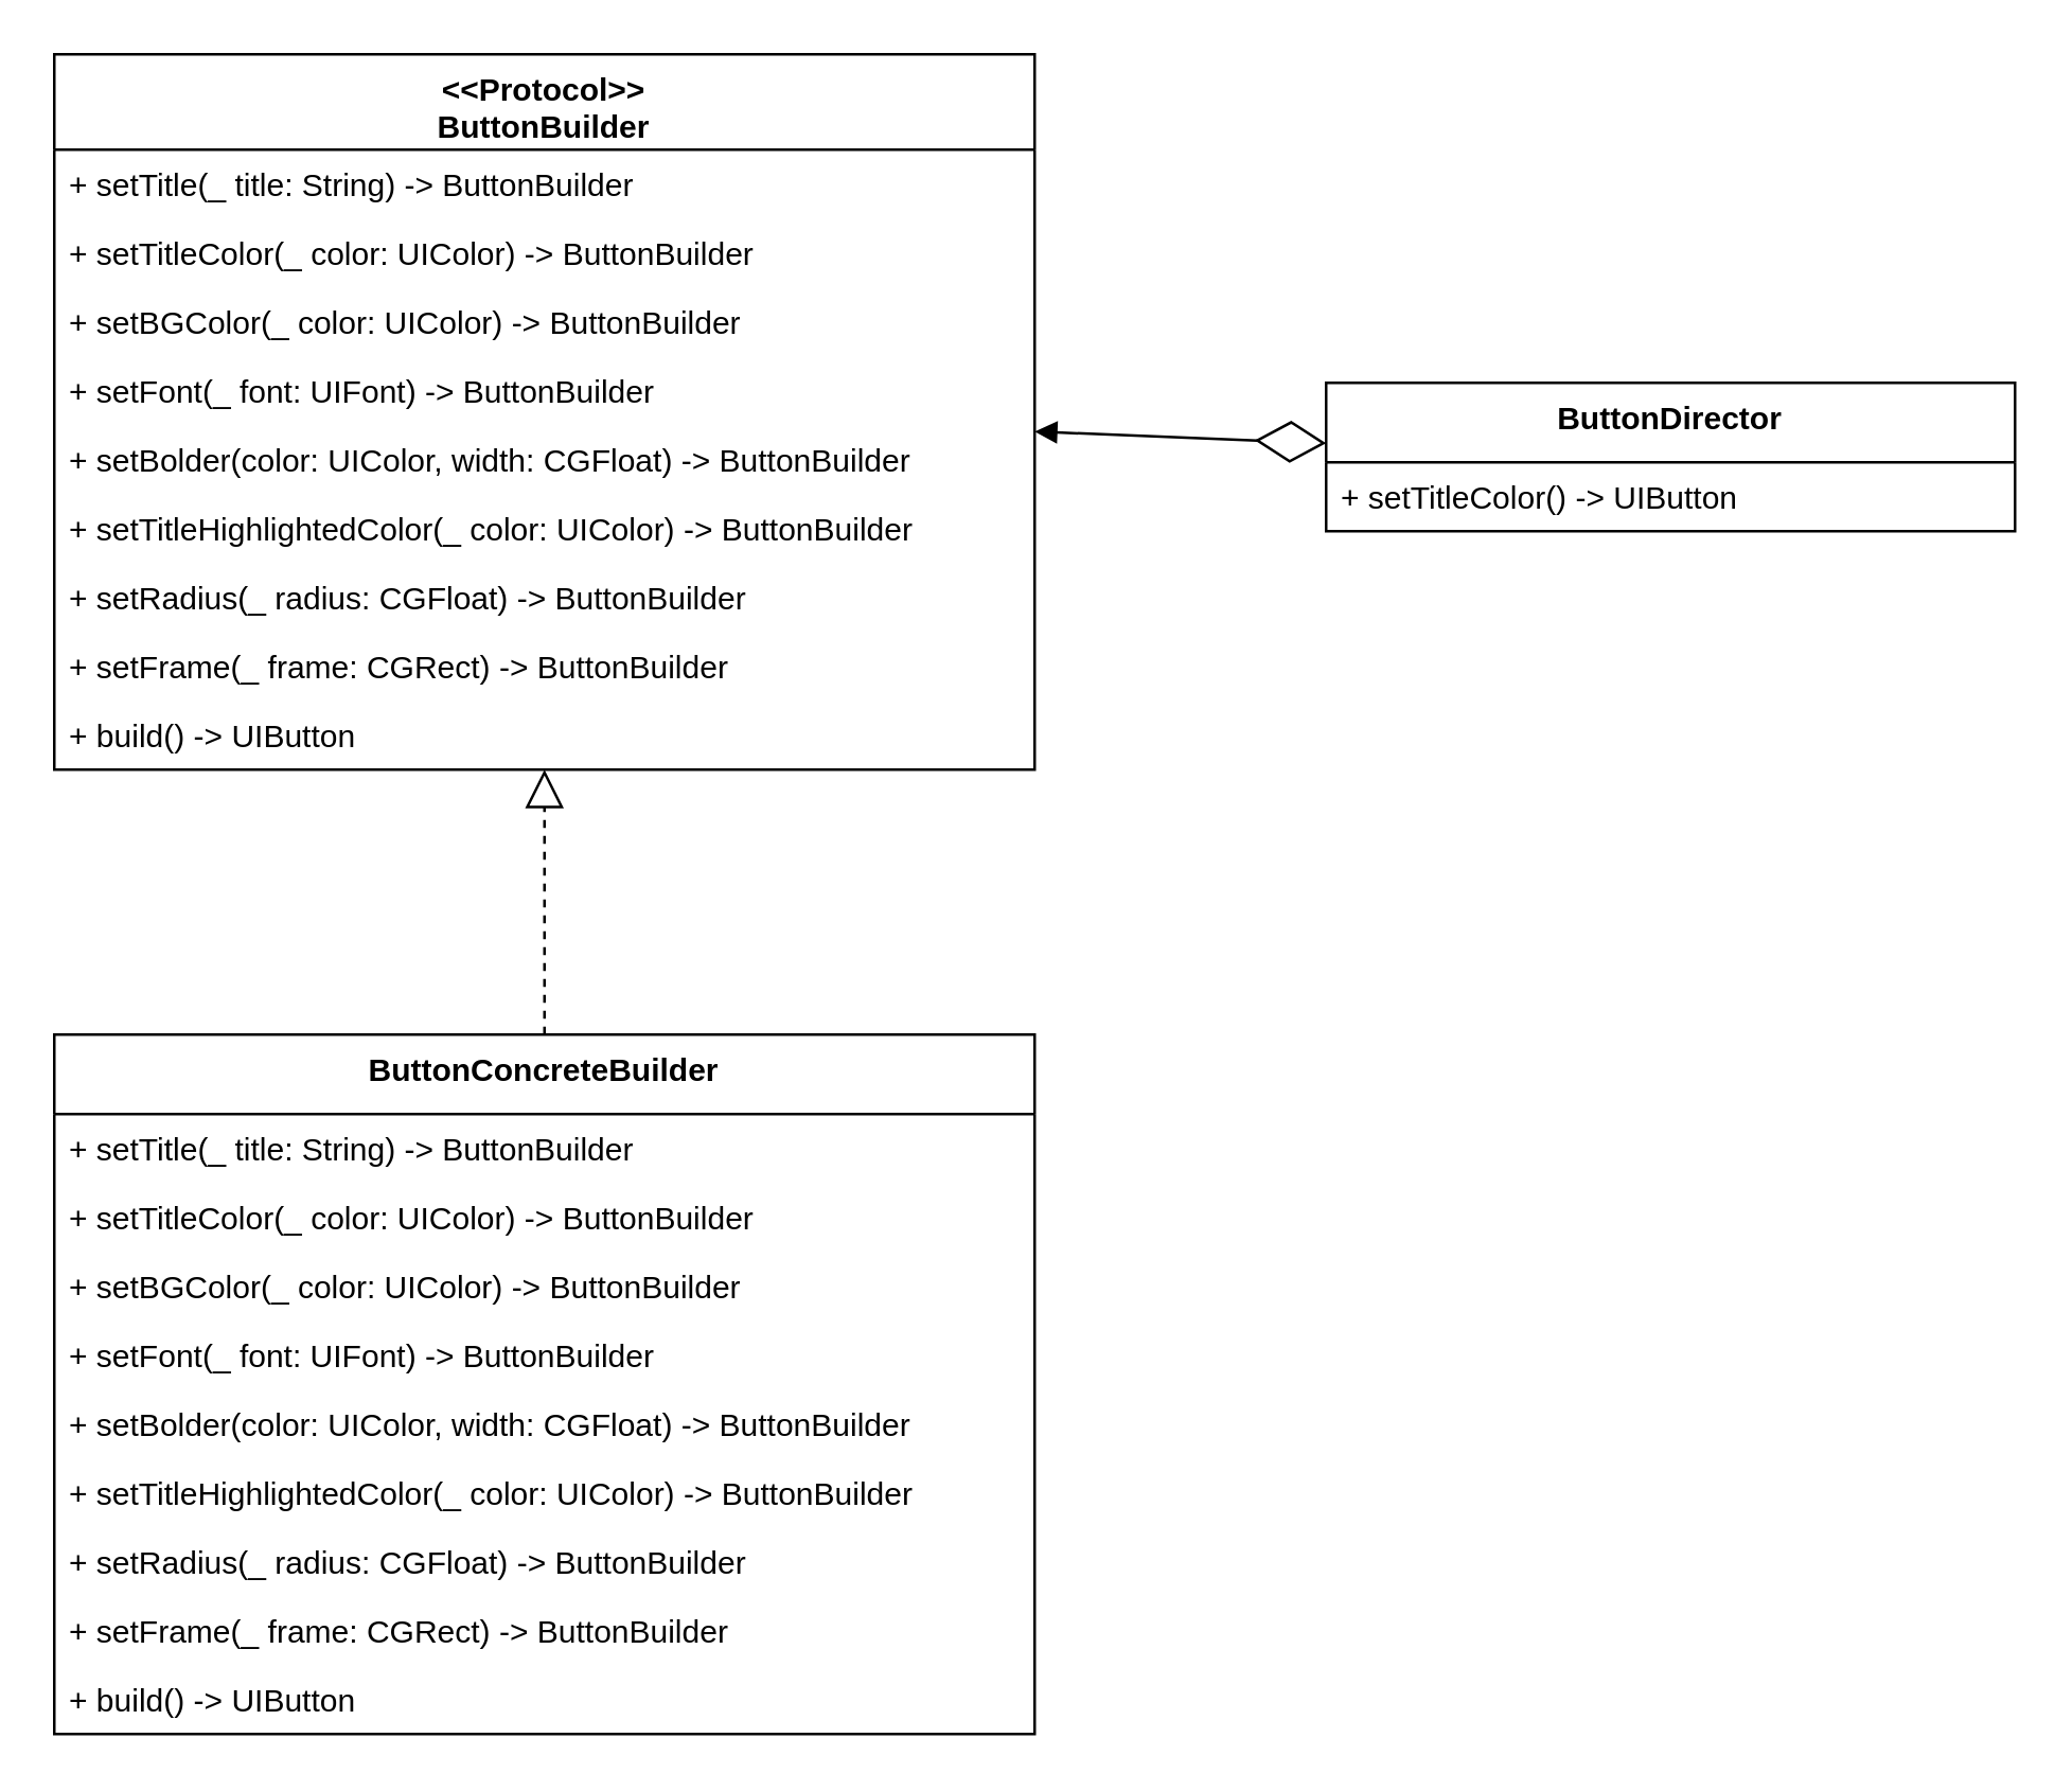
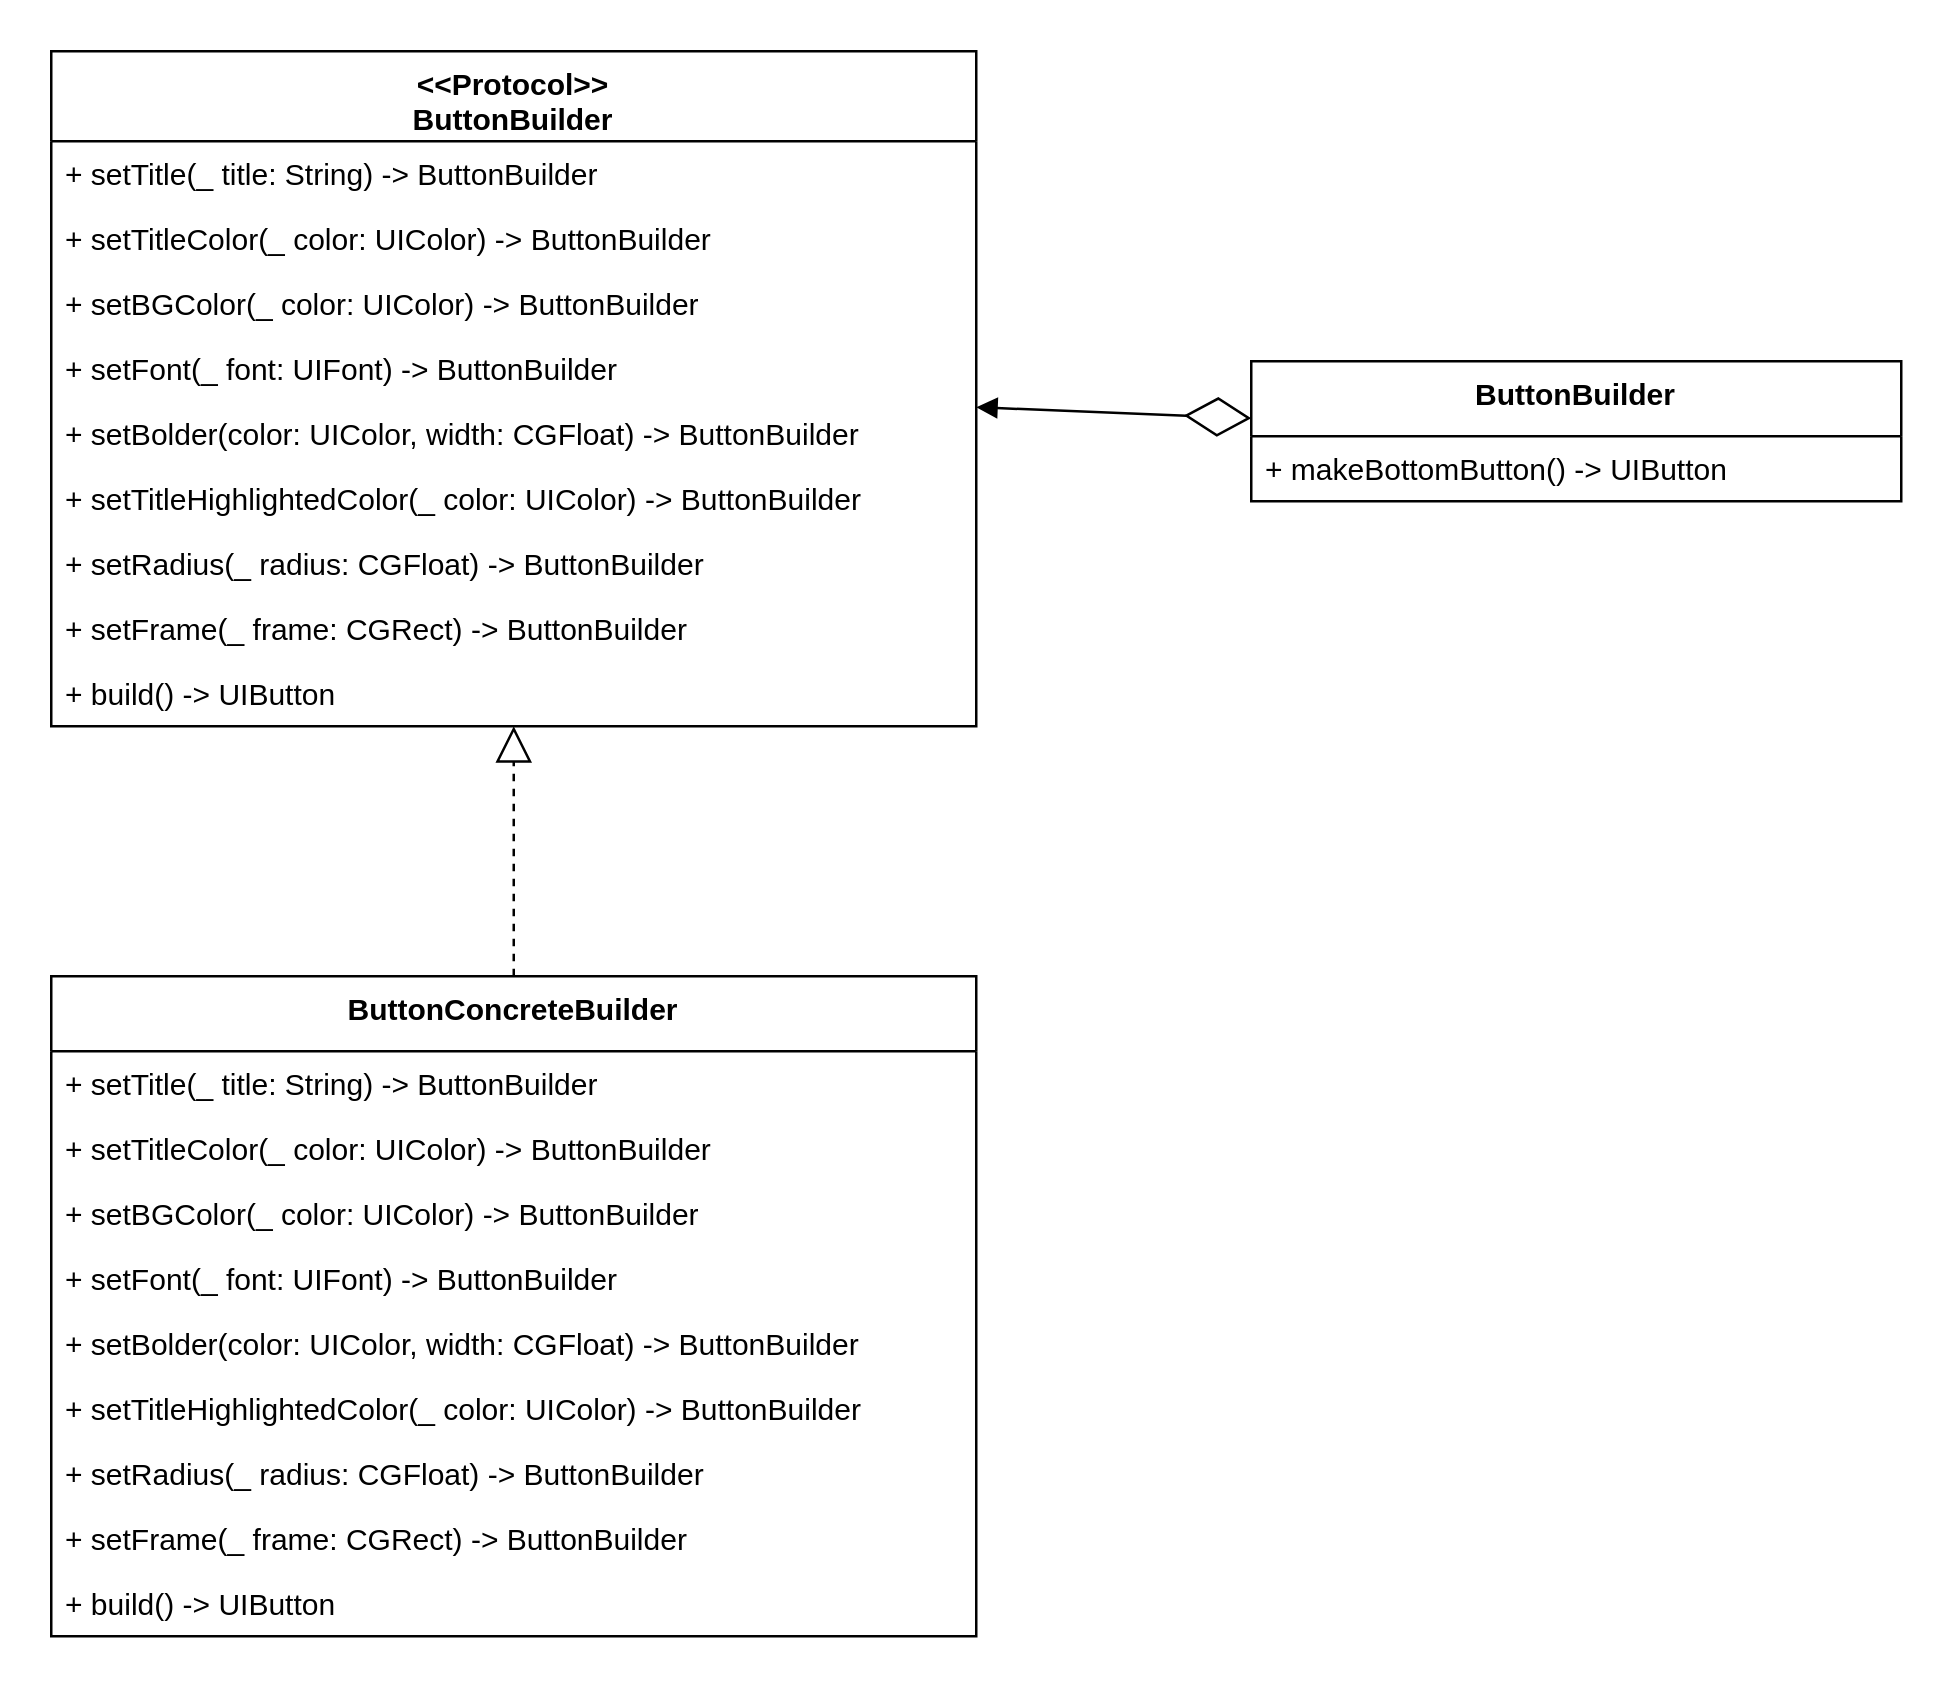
  <mxCell id="0" />
  <mxCell id="1" parent="0" />
  <mxCell id="2" value="" style="endArrow=block;dashed=1;endFill=0;endSize=12;html=1;" parent="1" source="14" target="4" edge="1"><mxGeometry width="160" relative="1" as="geometry"><mxPoint x="205" y="370" as="sourcePoint" /><mxPoint x="30" y="320" as="targetPoint" /></mxGeometry></mxCell>
  <mxCell id="3" value="" style="endArrow=diamondThin;endFill=0;endSize=24;html=1;startArrow=block;startFill=1;" parent="1" source="4" target="24" edge="1"><mxGeometry width="160" relative="1" as="geometry"><mxPoint x="440" y="330" as="sourcePoint" /><mxPoint x="480" y="180" as="targetPoint" /></mxGeometry></mxCell>
  <mxCell id="4" value="&lt;&lt;Protocol&gt;&gt;&#10;ButtonBuilder" style="swimlane;fontStyle=1;align=center;verticalAlign=top;childLayout=stackLayout;horizontal=1;startSize=36;horizontalStack=0;resizeParent=1;resizeParentMax=0;resizeLast=0;collapsible=1;marginBottom=0;" parent="1" vertex="1"><mxGeometry x="20" y="20" width="370" height="270" as="geometry" /></mxCell>
  <mxCell id="5" value="+ setTitle(_ title: String) -&gt; ButtonBuilder" style="text;strokeColor=none;fillColor=none;align=left;verticalAlign=top;spacingLeft=4;spacingRight=4;overflow=hidden;rotatable=0;points=[[0,0.5],[1,0.5]];portConstraint=eastwest;" parent="4" vertex="1"><mxGeometry y="36" width="370" height="26" as="geometry" /></mxCell>
  <mxCell id="6" value="+ setTitleColor(_ color: UIColor) -&gt; ButtonBuilder" style="text;strokeColor=none;fillColor=none;align=left;verticalAlign=top;spacingLeft=4;spacingRight=4;overflow=hidden;rotatable=0;points=[[0,0.5],[1,0.5]];portConstraint=eastwest;" parent="4" vertex="1"><mxGeometry y="62" width="370" height="26" as="geometry" /></mxCell>
  <mxCell id="7" value="+ setBGColor(_ color: UIColor) -&gt; ButtonBuilder" style="text;strokeColor=none;fillColor=none;align=left;verticalAlign=top;spacingLeft=4;spacingRight=4;overflow=hidden;rotatable=0;points=[[0,0.5],[1,0.5]];portConstraint=eastwest;" parent="4" vertex="1"><mxGeometry y="88" width="370" height="26" as="geometry" /></mxCell>
  <mxCell id="8" value="+ setFont(_ font: UIFont) -&gt; ButtonBuilder" style="text;strokeColor=none;fillColor=none;align=left;verticalAlign=top;spacingLeft=4;spacingRight=4;overflow=hidden;rotatable=0;points=[[0,0.5],[1,0.5]];portConstraint=eastwest;" parent="4" vertex="1"><mxGeometry y="114" width="370" height="26" as="geometry" /></mxCell>
  <mxCell id="9" value="+ setBolder(color: UIColor, width: CGFloat) -&gt; ButtonBuilder" style="text;strokeColor=none;fillColor=none;align=left;verticalAlign=top;spacingLeft=4;spacingRight=4;overflow=hidden;rotatable=0;points=[[0,0.5],[1,0.5]];portConstraint=eastwest;" parent="4" vertex="1"><mxGeometry y="140" width="370" height="26" as="geometry" /></mxCell>
  <mxCell id="10" value="+ setTitleHighlightedColor(_ color: UIColor) -&gt; ButtonBuilder" style="text;strokeColor=none;fillColor=none;align=left;verticalAlign=top;spacingLeft=4;spacingRight=4;overflow=hidden;rotatable=0;points=[[0,0.5],[1,0.5]];portConstraint=eastwest;" parent="4" vertex="1"><mxGeometry y="166" width="370" height="26" as="geometry" /></mxCell>
  <mxCell id="11" value="+ setRadius(_ radius: CGFloat) -&gt; ButtonBuilder" style="text;strokeColor=none;fillColor=none;align=left;verticalAlign=top;spacingLeft=4;spacingRight=4;overflow=hidden;rotatable=0;points=[[0,0.5],[1,0.5]];portConstraint=eastwest;" parent="4" vertex="1"><mxGeometry y="192" width="370" height="26" as="geometry" /></mxCell>
  <mxCell id="12" value="+ setFrame(_ frame: CGRect) -&gt; ButtonBuilder" style="text;strokeColor=none;fillColor=none;align=left;verticalAlign=top;spacingLeft=4;spacingRight=4;overflow=hidden;rotatable=0;points=[[0,0.5],[1,0.5]];portConstraint=eastwest;" parent="4" vertex="1"><mxGeometry y="218" width="370" height="26" as="geometry" /></mxCell>
  <mxCell id="13" value="+ build() -&gt; UIButton" style="text;strokeColor=none;fillColor=none;align=left;verticalAlign=top;spacingLeft=4;spacingRight=4;overflow=hidden;rotatable=0;points=[[0,0.5],[1,0.5]];portConstraint=eastwest;" vertex="1" parent="4"><mxGeometry y="244" width="370" height="26" as="geometry" /></mxCell>
  <mxCell id="14" value="ButtonConcreteBuilder" style="swimlane;fontStyle=1;align=center;verticalAlign=top;childLayout=stackLayout;horizontal=1;startSize=30;horizontalStack=0;resizeParent=1;resizeParentMax=0;resizeLast=0;collapsible=1;marginBottom=0;" vertex="1" parent="1"><mxGeometry x="20" y="390" width="370" height="264" as="geometry" /></mxCell>
  <mxCell id="15" value="+ setTitle(_ title: String) -&gt; ButtonBuilder" style="text;strokeColor=none;fillColor=none;align=left;verticalAlign=top;spacingLeft=4;spacingRight=4;overflow=hidden;rotatable=0;points=[[0,0.5],[1,0.5]];portConstraint=eastwest;" vertex="1" parent="14"><mxGeometry y="30" width="370" height="26" as="geometry" /></mxCell>
  <mxCell id="16" value="+ setTitleColor(_ color: UIColor) -&gt; ButtonBuilder" style="text;strokeColor=none;fillColor=none;align=left;verticalAlign=top;spacingLeft=4;spacingRight=4;overflow=hidden;rotatable=0;points=[[0,0.5],[1,0.5]];portConstraint=eastwest;" vertex="1" parent="14"><mxGeometry y="56" width="370" height="26" as="geometry" /></mxCell>
  <mxCell id="17" value="+ setBGColor(_ color: UIColor) -&gt; ButtonBuilder" style="text;strokeColor=none;fillColor=none;align=left;verticalAlign=top;spacingLeft=4;spacingRight=4;overflow=hidden;rotatable=0;points=[[0,0.5],[1,0.5]];portConstraint=eastwest;" vertex="1" parent="14"><mxGeometry y="82" width="370" height="26" as="geometry" /></mxCell>
  <mxCell id="18" value="+ setFont(_ font: UIFont) -&gt; ButtonBuilder" style="text;strokeColor=none;fillColor=none;align=left;verticalAlign=top;spacingLeft=4;spacingRight=4;overflow=hidden;rotatable=0;points=[[0,0.5],[1,0.5]];portConstraint=eastwest;" vertex="1" parent="14"><mxGeometry y="108" width="370" height="26" as="geometry" /></mxCell>
  <mxCell id="19" value="+ setBolder(color: UIColor, width: CGFloat) -&gt; ButtonBuilder" style="text;strokeColor=none;fillColor=none;align=left;verticalAlign=top;spacingLeft=4;spacingRight=4;overflow=hidden;rotatable=0;points=[[0,0.5],[1,0.5]];portConstraint=eastwest;" vertex="1" parent="14"><mxGeometry y="134" width="370" height="26" as="geometry" /></mxCell>
  <mxCell id="20" value="+ setTitleHighlightedColor(_ color: UIColor) -&gt; ButtonBuilder" style="text;strokeColor=none;fillColor=none;align=left;verticalAlign=top;spacingLeft=4;spacingRight=4;overflow=hidden;rotatable=0;points=[[0,0.5],[1,0.5]];portConstraint=eastwest;" vertex="1" parent="14"><mxGeometry y="160" width="370" height="26" as="geometry" /></mxCell>
  <mxCell id="21" value="+ setRadius(_ radius: CGFloat) -&gt; ButtonBuilder" style="text;strokeColor=none;fillColor=none;align=left;verticalAlign=top;spacingLeft=4;spacingRight=4;overflow=hidden;rotatable=0;points=[[0,0.5],[1,0.5]];portConstraint=eastwest;" vertex="1" parent="14"><mxGeometry y="186" width="370" height="26" as="geometry" /></mxCell>
  <mxCell id="22" value="+ setFrame(_ frame: CGRect) -&gt; ButtonBuilder" style="text;strokeColor=none;fillColor=none;align=left;verticalAlign=top;spacingLeft=4;spacingRight=4;overflow=hidden;rotatable=0;points=[[0,0.5],[1,0.5]];portConstraint=eastwest;" vertex="1" parent="14"><mxGeometry y="212" width="370" height="26" as="geometry" /></mxCell>
  <mxCell id="23" value="+ build() -&gt; UIButton" style="text;strokeColor=none;fillColor=none;align=left;verticalAlign=top;spacingLeft=4;spacingRight=4;overflow=hidden;rotatable=0;points=[[0,0.5],[1,0.5]];portConstraint=eastwest;" vertex="1" parent="14"><mxGeometry y="238" width="370" height="26" as="geometry" /></mxCell>
- <mxCell id="24" value="ButtonDirector" style="swimlane;fontStyle=1;align=center;verticalAlign=top;childLayout=stackLayout;horizontal=1;startSize=30;horizontalStack=0;resizeParent=1;resizeParentMax=0;resizeLast=0;collapsible=1;marginBottom=0;" parent="1" vertex="1"><mxGeometry x="500" y="144" width="260" height="56" as="geometry" /></mxCell>
- <mxCell id="25" value="+ setTitleColor() -&gt; UIButton" style="text;strokeColor=none;fillColor=none;align=left;verticalAlign=top;spacingLeft=4;spacingRight=4;overflow=hidden;rotatable=0;points=[[0,0.5],[1,0.5]];portConstraint=eastwest;" parent="24" vertex="1"><mxGeometry y="30" width="260" height="26" as="geometry" /></mxCell>
+ <mxCell id="24" value="ButtonBuilder" style="swimlane;fontStyle=1;align=center;verticalAlign=top;childLayout=stackLayout;horizontal=1;startSize=30;horizontalStack=0;resizeParent=1;resizeParentMax=0;resizeLast=0;collapsible=1;marginBottom=0;" parent="1" vertex="1"><mxGeometry x="500" y="144" width="260" height="56" as="geometry" /></mxCell>
+ <mxCell id="25" value="+ makeBottomButton() -&gt; UIButton" style="text;strokeColor=none;fillColor=none;align=left;verticalAlign=top;spacingLeft=4;spacingRight=4;overflow=hidden;rotatable=0;points=[[0,0.5],[1,0.5]];portConstraint=eastwest;" parent="24" vertex="1"><mxGeometry y="30" width="260" height="26" as="geometry" /></mxCell>
